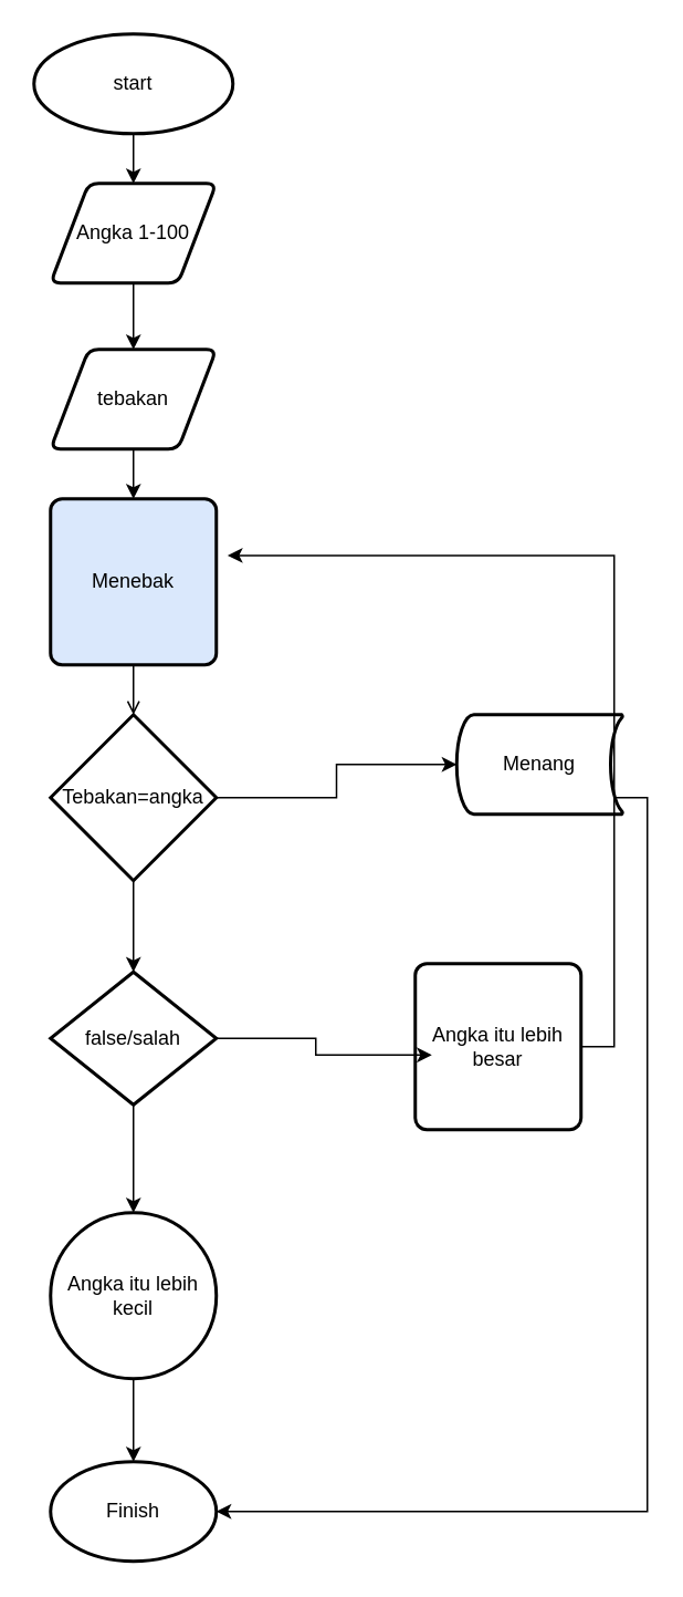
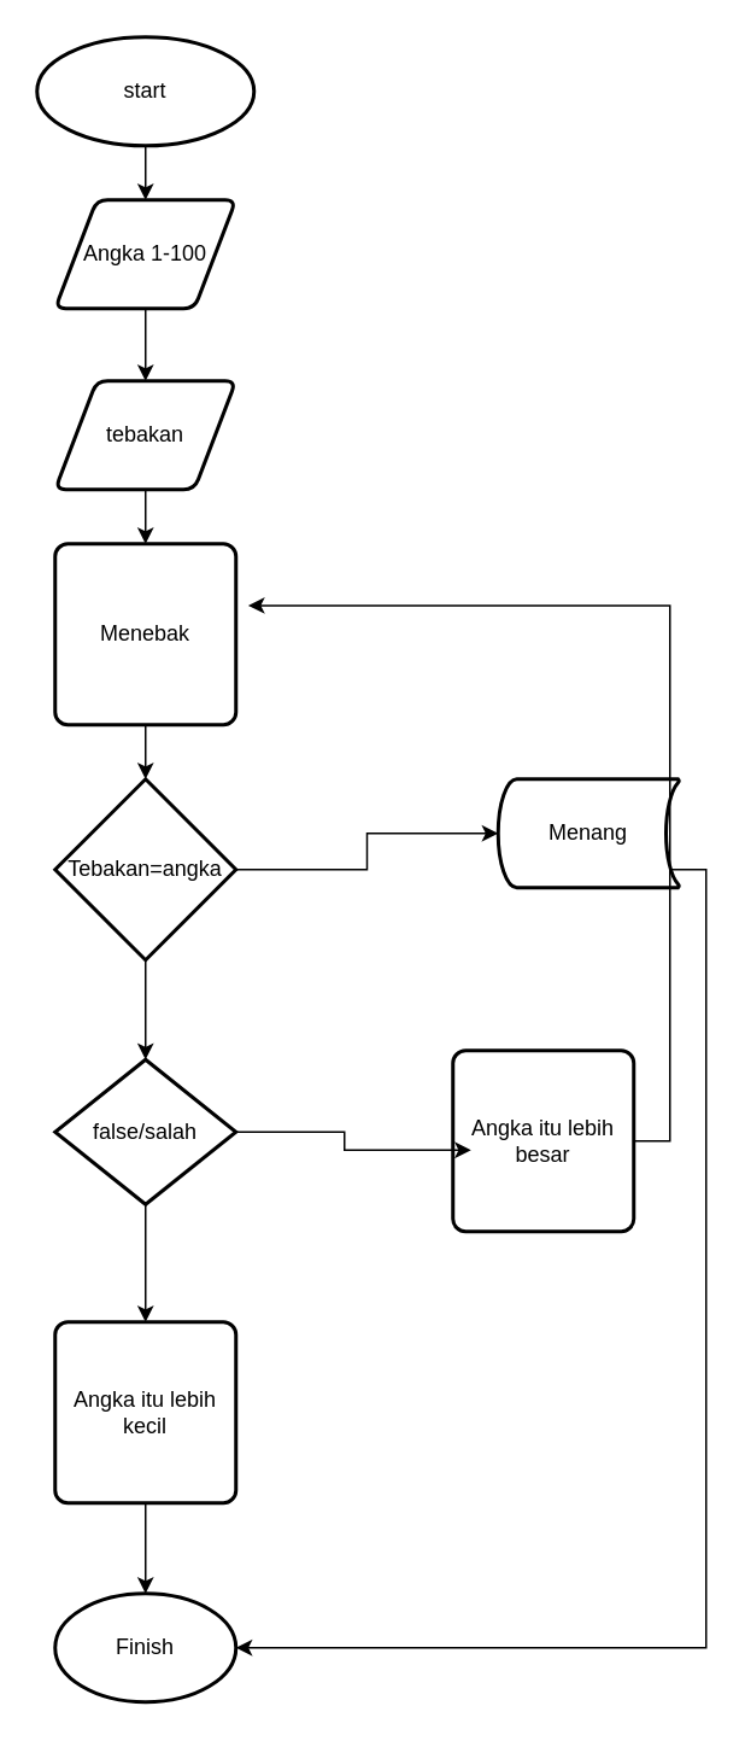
  <mxCell id="0" />
  <mxCell id="1" parent="0" />
  <mxCell id="2" value="" style="edgeStyle=orthogonalEdgeStyle;rounded=0;orthogonalLoop=1;jettySize=auto;html=1;" edge="1" parent="1"><mxGeometry relative="1" as="geometry"><mxPoint x="105" y="60" as="sourcePoint" /></mxGeometry></mxCell>
  <mxCell id="3" style="edgeStyle=orthogonalEdgeStyle;rounded=0;orthogonalLoop=1;jettySize=auto;html=1;exitX=0.5;exitY=1;exitDx=0;exitDy=0;exitPerimeter=0;entryX=0.5;entryY=0;entryDx=0;entryDy=0;" edge="1" parent="1" source="4" target="6"><mxGeometry relative="1" as="geometry" /></mxCell>
  <mxCell id="4" value="start" style="strokeWidth=2;html=1;shape=mxgraph.flowchart.start_1;whiteSpace=wrap;" vertex="1" parent="1"><mxGeometry x="20" y="20" width="120" height="60" as="geometry" /></mxCell>
  <mxCell id="5" style="edgeStyle=orthogonalEdgeStyle;rounded=0;orthogonalLoop=1;jettySize=auto;html=1;exitX=0.5;exitY=1;exitDx=0;exitDy=0;entryX=0.5;entryY=0;entryDx=0;entryDy=0;" edge="1" parent="1" source="6" target="8"><mxGeometry relative="1" as="geometry" /></mxCell>
  <mxCell id="6" value="Angka 1-100" style="shape=parallelogram;html=1;strokeWidth=2;perimeter=parallelogramPerimeter;whiteSpace=wrap;rounded=1;arcSize=12;size=0.23;" vertex="1" parent="1"><mxGeometry x="30" y="110" width="100" height="60" as="geometry" /></mxCell>
  <mxCell id="7" style="edgeStyle=orthogonalEdgeStyle;rounded=0;orthogonalLoop=1;jettySize=auto;html=1;exitX=0.5;exitY=1;exitDx=0;exitDy=0;entryX=0.5;entryY=0;entryDx=0;entryDy=0;" edge="1" parent="1" source="8" target="9"><mxGeometry relative="1" as="geometry" /></mxCell>
  <mxCell id="8" value="tebakan" style="shape=parallelogram;html=1;strokeWidth=2;perimeter=parallelogramPerimeter;whiteSpace=wrap;rounded=1;arcSize=12;size=0.23;" vertex="1" parent="1"><mxGeometry x="30" y="210" width="100" height="60" as="geometry" /></mxCell>
- <mxCell id="9" value="Menebak" style="rounded=1;whiteSpace=wrap;html=1;absoluteArcSize=1;arcSize=14;strokeWidth=2;fillColor=#dae8fc;" vertex="1" parent="1"><mxGeometry x="30" y="300" width="100" height="100" as="geometry" /></mxCell>
+ <mxCell id="9" value="Menebak" style="rounded=1;whiteSpace=wrap;html=1;absoluteArcSize=1;arcSize=14;strokeWidth=2;" vertex="1" parent="1"><mxGeometry x="30" y="300" width="100" height="100" as="geometry" /></mxCell>
  <mxCell id="10" style="edgeStyle=orthogonalEdgeStyle;rounded=0;orthogonalLoop=1;jettySize=auto;html=1;exitX=0.5;exitY=1;exitDx=0;exitDy=0;exitPerimeter=0;" edge="1" parent="1" source="11" target="14"><mxGeometry relative="1" as="geometry" /></mxCell>
  <mxCell id="11" value="Tebakan=angka" style="strokeWidth=2;html=1;shape=mxgraph.flowchart.decision;whiteSpace=wrap;" vertex="1" parent="1"><mxGeometry x="30" y="430" width="100" height="100" as="geometry" /></mxCell>
- <mxCell id="12" style="edgeStyle=orthogonalEdgeStyle;rounded=0;orthogonalLoop=1;jettySize=auto;html=1;exitX=0.5;exitY=1;exitDx=0;exitDy=0;entryX=0.5;entryY=0;entryDx=0;entryDy=0;entryPerimeter=0;endArrow=open;" edge="1" parent="1" source="9" target="11"><mxGeometry relative="1" as="geometry" /></mxCell>
+ <mxCell id="12" style="edgeStyle=orthogonalEdgeStyle;rounded=0;orthogonalLoop=1;jettySize=auto;html=1;exitX=0.5;exitY=1;exitDx=0;exitDy=0;entryX=0.5;entryY=0;entryDx=0;entryDy=0;entryPerimeter=0;" edge="1" parent="1" source="9" target="11"><mxGeometry relative="1" as="geometry" /></mxCell>
  <mxCell id="13" style="edgeStyle=orthogonalEdgeStyle;rounded=0;orthogonalLoop=1;jettySize=auto;html=1;exitX=0.5;exitY=1;exitDx=0;exitDy=0;exitPerimeter=0;entryX=0.5;entryY=0;entryDx=0;entryDy=0;" edge="1" parent="1" source="14" target="19"><mxGeometry relative="1" as="geometry" /></mxCell>
  <mxCell id="14" value="false/salah" style="strokeWidth=2;html=1;shape=mxgraph.flowchart.decision;whiteSpace=wrap;" vertex="1" parent="1"><mxGeometry x="30" y="585" width="100" height="80" as="geometry" /></mxCell>
  <mxCell id="15" style="edgeStyle=orthogonalEdgeStyle;rounded=0;orthogonalLoop=1;jettySize=auto;html=1;exitX=0.93;exitY=0.5;exitDx=0;exitDy=0;exitPerimeter=0;entryX=1;entryY=0.5;entryDx=0;entryDy=0;entryPerimeter=0;" edge="1" parent="1" source="16" target="21"><mxGeometry relative="1" as="geometry"><mxPoint x="380" y="930" as="targetPoint" /><Array as="points"><mxPoint x="390" y="480" /><mxPoint x="390" y="910" /></Array></mxGeometry></mxCell>
  <mxCell id="16" value="Menang" style="strokeWidth=2;html=1;shape=mxgraph.flowchart.stored_data;whiteSpace=wrap;" vertex="1" parent="1"><mxGeometry x="275" y="430" width="100" height="60" as="geometry" /></mxCell>
  <mxCell id="17" style="edgeStyle=orthogonalEdgeStyle;rounded=0;orthogonalLoop=1;jettySize=auto;html=1;exitX=1;exitY=0.5;exitDx=0;exitDy=0;exitPerimeter=0;entryX=0;entryY=0.5;entryDx=0;entryDy=0;entryPerimeter=0;" edge="1" parent="1" source="11" target="16"><mxGeometry relative="1" as="geometry" /></mxCell>
  <mxCell id="18" value="Angka itu lebih besar" style="rounded=1;whiteSpace=wrap;html=1;absoluteArcSize=1;arcSize=14;strokeWidth=2;" vertex="1" parent="1"><mxGeometry x="250" y="580" width="100" height="100" as="geometry" /></mxCell>
- <mxCell id="19" value="Angka itu lebih kecil" style="ellipse;whiteSpace=wrap;html=1;absoluteArcSize=1;arcSize=14;strokeWidth=2;" vertex="1" parent="1"><mxGeometry x="30" y="730" width="100" height="100" as="geometry" /></mxCell>
+ <mxCell id="19" value="Angka itu lebih kecil" style="rounded=1;whiteSpace=wrap;html=1;absoluteArcSize=1;arcSize=14;strokeWidth=2;" vertex="1" parent="1"><mxGeometry x="30" y="730" width="100" height="100" as="geometry" /></mxCell>
  <mxCell id="20" style="edgeStyle=orthogonalEdgeStyle;rounded=0;orthogonalLoop=1;jettySize=auto;html=1;exitX=1;exitY=0.5;exitDx=0;exitDy=0;exitPerimeter=0;entryX=0.1;entryY=0.55;entryDx=0;entryDy=0;entryPerimeter=0;" edge="1" parent="1" source="14" target="18"><mxGeometry relative="1" as="geometry" /></mxCell>
  <mxCell id="21" value="Finish" style="strokeWidth=2;html=1;shape=mxgraph.flowchart.start_1;whiteSpace=wrap;" vertex="1" parent="1"><mxGeometry x="30" y="880" width="100" height="60" as="geometry" /></mxCell>
  <mxCell id="22" style="edgeStyle=orthogonalEdgeStyle;rounded=0;orthogonalLoop=1;jettySize=auto;html=1;exitX=0.5;exitY=1;exitDx=0;exitDy=0;entryX=0.5;entryY=0;entryDx=0;entryDy=0;entryPerimeter=0;" edge="1" parent="1" source="19" target="21"><mxGeometry relative="1" as="geometry" /></mxCell>
  <mxCell id="23" style="edgeStyle=orthogonalEdgeStyle;rounded=0;orthogonalLoop=1;jettySize=auto;html=1;exitX=1;exitY=0.5;exitDx=0;exitDy=0;entryX=1.068;entryY=0.341;entryDx=0;entryDy=0;entryPerimeter=0;" edge="1" parent="1" source="18" target="9"><mxGeometry relative="1" as="geometry"><Array as="points"><mxPoint x="370" y="630" /><mxPoint x="370" y="334" /></Array></mxGeometry></mxCell>
